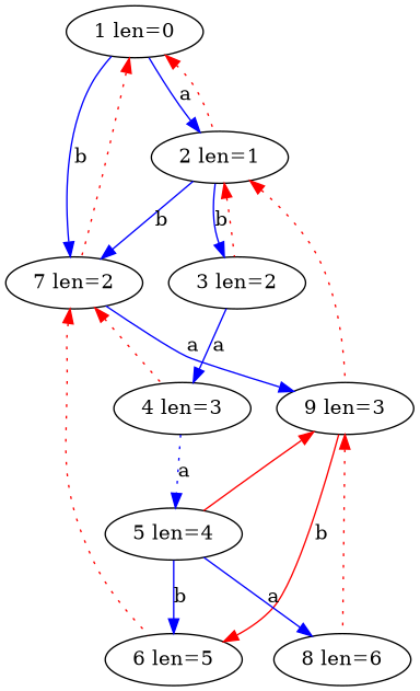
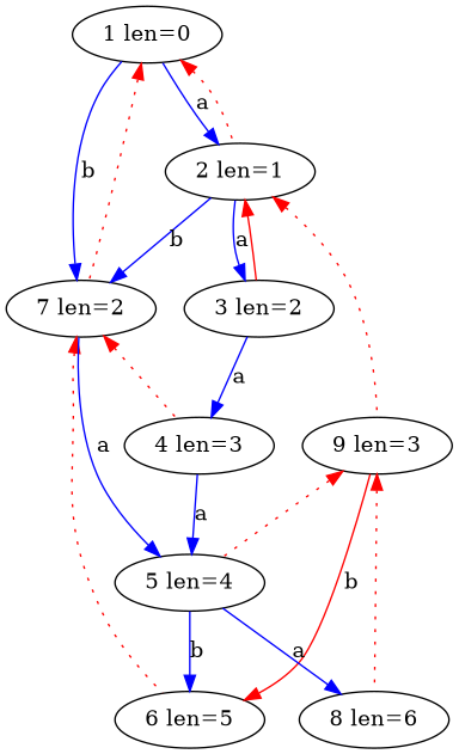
  digraph {
    edge [color=blue]
    n1 [label="1 len=0"]
    n2 [label="2 len=1"]
    n3 [label="7 len=2"]
    n4 [label="3 len=2"]
    n5 [label="9 len=3"]
    n6 [label="4 len=3"]
    n7 [label="6 len=5"]
    n8 [label="5 len=4"]
    n9 [label="8 len=6"]
    n1 -> n2 [label=a]
    n1 -> n2 [color=red dir=back style=dotted]
    n1 -> n3 [label=b]
    n1 -> n3 [color=red dir=back style=dotted]
    n2 -> n3 [label=b]
-   n2 -> n4 [label=b]
-   n2 -> n4 [color=red dir=back style=dotted]
+   n2 -> n4 [label=a]
+   n2 -> n4 [color=red dir=back style=solid]
    n2 -> n5 [color=red dir=back style=dotted]
-   n3 -> n5 [label=a]
+   n3 -> n8 [label=a]
    n3 -> n6 [color=red dir=back style=dotted]
    n3 -> n7 [color=red dir=back style=dotted]
    n4 -> n6 [label=a]
    n5 -> n7 [color=red label=b]
-   n5 -> n8 [color=red dir=back style=solid]
+   n5 -> n8 [color=red dir=back style=dotted]
    n5 -> n9 [color=red dir=back style=dotted]
-   n6 -> n8 [label=a style=dotted]
+   n6 -> n8 [label=a]
    n8 -> n7 [label=b]
    n8 -> n9 [label=a]
  }
